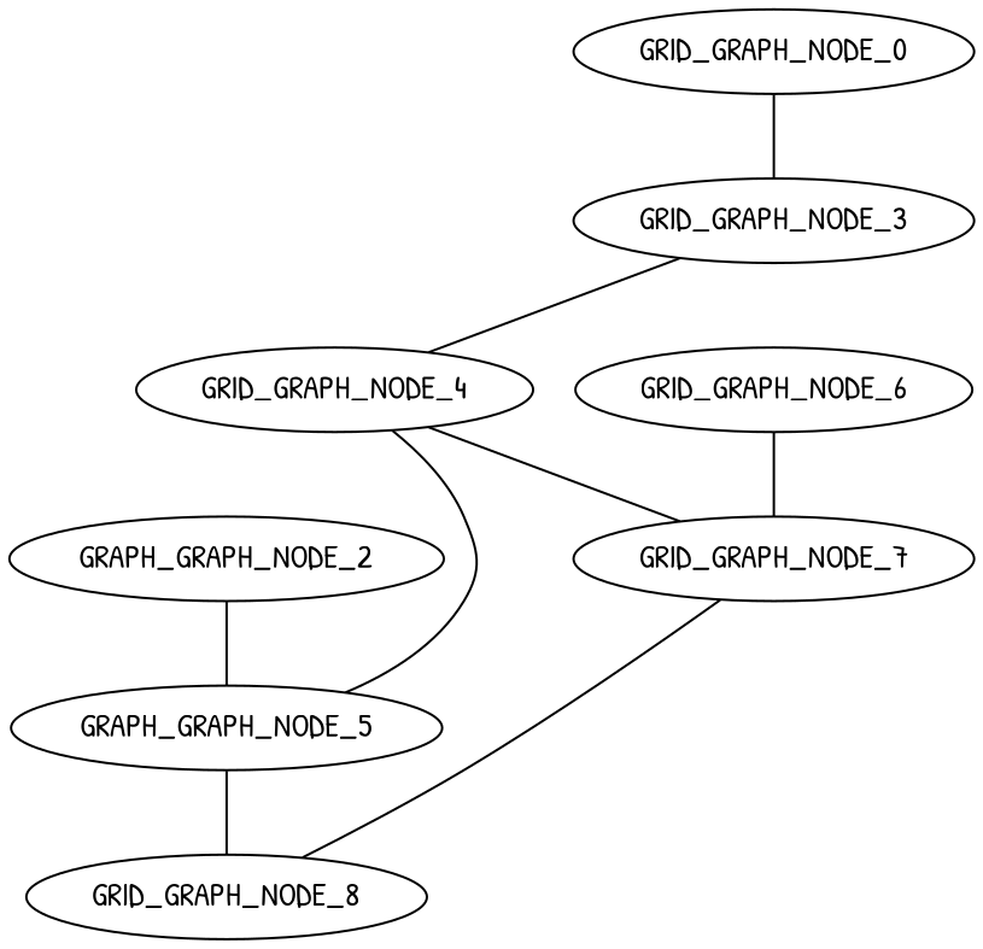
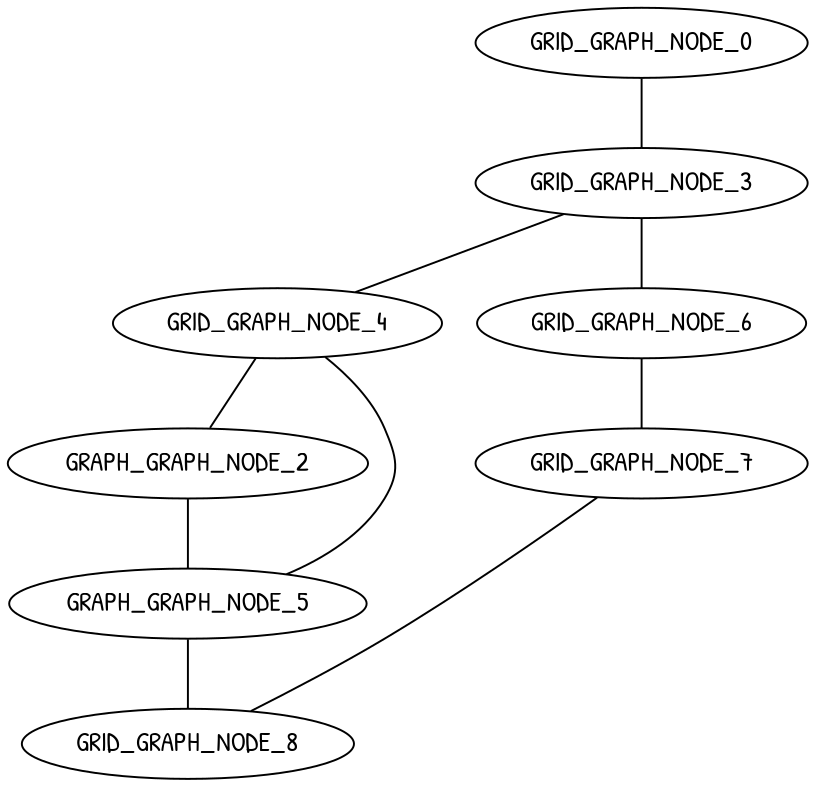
  graph {
    fontname="Patrick Hand"
    node [fontname="Patrick Hand"]
    edge [fontname="Patrick Hand" weight=9]
    GRID_GRAPH_NODE_0
    GRID_GRAPH_NODE_3
    GRID_GRAPH_NODE_4
    GRID_GRAPH_NODE_6
    n5 [label=GRAPH_GRAPH_NODE_2]
    n6 [label=GRAPH_GRAPH_NODE_5]
    GRID_GRAPH_NODE_7
    GRID_GRAPH_NODE_8
    GRID_GRAPH_NODE_0 -- GRID_GRAPH_NODE_3
    GRID_GRAPH_NODE_3 -- GRID_GRAPH_NODE_4 [weight=13]
+   GRID_GRAPH_NODE_3 -- GRID_GRAPH_NODE_6 [weight=14]
    GRID_GRAPH_NODE_4 -- n6 [weight=5]
-   GRID_GRAPH_NODE_4 -- GRID_GRAPH_NODE_7 [weight=13]
+   GRID_GRAPH_NODE_4 -- n5 [weight=13]
    GRID_GRAPH_NODE_6 -- GRID_GRAPH_NODE_7 [weight=7]
    n5 -- n6
    n6 -- GRID_GRAPH_NODE_8 [weight=14]
    GRID_GRAPH_NODE_7 -- GRID_GRAPH_NODE_8 [weight=1]
  }
